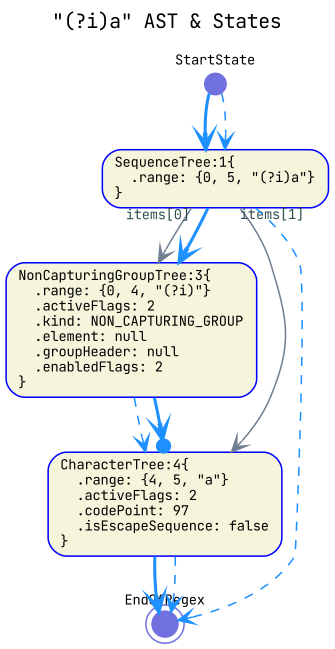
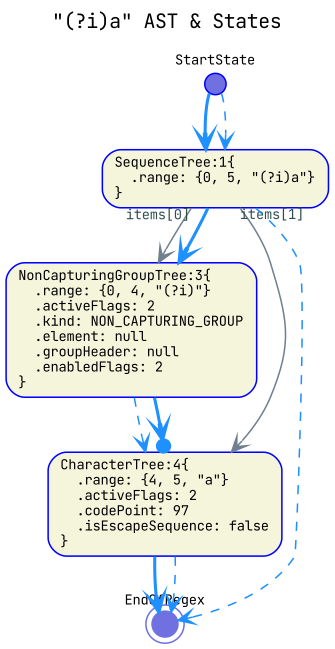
  digraph {
    fontname="JetBrains Mono"
    fontsize=13
    label="\"(?i)a\" AST & States"
    labelloc=t
    rankdir=TB
    node [color=Blue fillcolor=Beige fixedsize=false fontname="JetBrains Mono" fontsize=9 shape=box style="rounded,filled"]
    edge [arrowhead=vee arrowtail=none color=DodgerBlue dir=both fontcolor=MediumBlue fontname="JetBrains Mono" fontsize=9 style=bold]
    n1 [label="SequenceTree:1\{\l  .range: \{0, 5, \"(?i)a\"\}\l\}\l" width=0.75]
    n2 [label="NonCapturingGroupTree:3\{\l  .range: \{0, 4, \"(?i)\"\}\l  .activeFlags: 2\l  .kind: NON_CAPTURING_GROUP\l  .element: null\l  .groupHeader: null\l  .enabledFlags: 2\l\}\l" width=0.75]
    n3 [label="CharacterTree:4\{\l  .range: \{4, 5, \"a\"\}\l  .activeFlags: 2\l  .codePoint: 97\l  .isEscapeSequence: false\l\}\l" width=0.75]
    n4 [color="#7070E0" fillcolor="#7070E0" fixedsize=true label="EndOfRegex\l\l\l\l" shape=doublecircle width=0.12]
-   n5 [color="#7070E0" fillcolor="#7070E0" fixedsize=true label="StartState\l\l\l\l" shape=circle width=0.20]
+   n5 [fillcolor="#7070E0" fixedsize=true label="StartState\l\l\l\l" shape=circle width=0.20]
    n1 -> n2 [color=SlateGray fontcolor=DarkSlateGray style=solid taillabel="items[0]"]
    n1 -> n2
    n1 -> n3 [color=SlateGray fontcolor=DarkSlateGray style=solid taillabel="items[1]"]
    n1 -> n4 [style=dashed]
    n2 -> n3 [style=dashed]
    n2 -> n3 [arrowhead=dotvee]
    n3 -> n4
    n3 -> n4 [style=dashed]
    n5 -> n1
    n5 -> n1 [style=dashed]
  }
